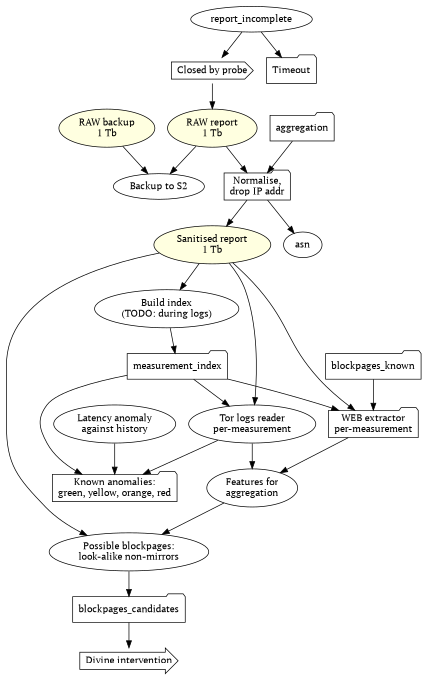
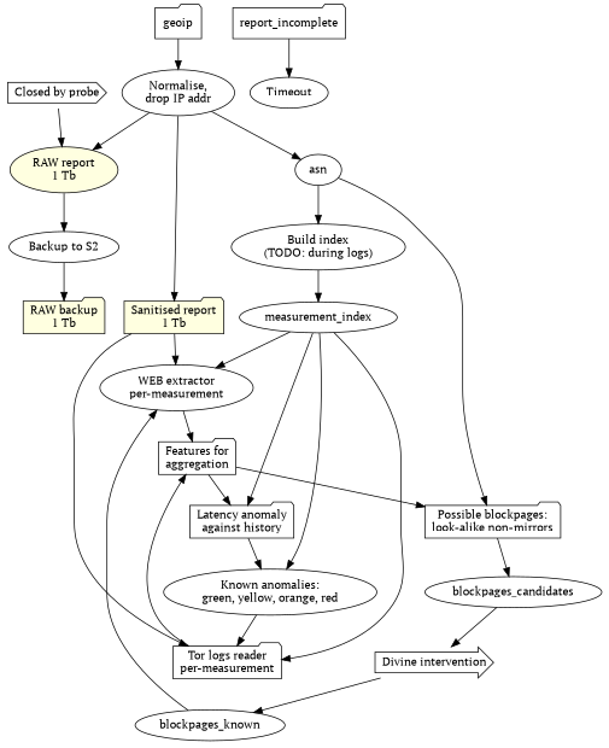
  digraph {
    fontname="PT Serif"
    node [fontname="PT Serif" shape=folder]
    edge [fontname="PT Serif"]
    n1 [fillcolor="#ffffe0" label="RAW report\n1 Tb" shape=ellipse style=filled]
-   n2 [fillcolor="#ffffe0" label="RAW backup\n1 Tb" shape=ellipse style=filled]
-   n3 [fillcolor="#ffffe0" label="Sanitised report\n1 Tb" shape=ellipse style=filled]
-   report_incomplete [shape=ellipse]
-   measurement_index
-   n6 [label="Features for\naggregation" shape=ellipse]
-   n7 [label="Known anomalies:\ngreen, yellow, orange, red"]
-   blockpages_candidates
-   blockpages_known
-   geoip [label=aggregation]
+   n2 [fillcolor="#ffffe0" label="RAW backup\n1 Tb" style=filled]
+   n3 [fillcolor="#ffffe0" label="Sanitised report\n1 Tb" style=filled]
+   report_incomplete
+   measurement_index [shape=ellipse]
+   n6 [label="Features for\naggregation"]
+   n7 [label="Known anomalies:\ngreen, yellow, orange, red" shape=ellipse]
+   blockpages_candidates [shape=ellipse]
+   blockpages_known [shape=ellipse]
+   geoip
    asn [shape=ellipse]
    n12 [label="Backup to S2" shape=""]
-   n13 [label="Normalise,\ndrop IP addr"]
+   n13 [label="Normalise,\ndrop IP addr" shape=""]
    n14 [label="Build index\n(TODO: during logs)" shape=""]
-   "Possible blockpages:\nlook-alike non-mirrors" [shape=""]
-   n16 [label="WEB extractor\nper-measurement"]
-   n17 [label="Tor logs reader\nper-measurement" shape=""]
+   "Possible blockpages:\nlook-alike non-mirrors"
+   n16 [label="WEB extractor\nper-measurement" shape=""]
+   n17 [label="Tor logs reader\nper-measurement"]
    "Closed by probe" [shape=cds]
-   Timeout
-   "Latency anomaly\nagainst history" [shape=""]
+   Timeout [shape=""]
+   "Latency anomaly\nagainst history"
    "Divine intervention" [shape=rarrow]
    subgraph sub_1 {
      report_incomplete
      measurement_index
      n6
      n7
      blockpages_candidates
      blockpages_known
      geoip
      asn
      subgraph sub_2 {
        n1
        n2
        n3
      }
    }
    n1 -> n12
-   n1 -> n13
-   n3 -> n14
-   n3 -> "Possible blockpages:\nlook-alike non-mirrors"
+   n13 -> n1
+   asn -> n14
+   asn -> "Possible blockpages:\nlook-alike non-mirrors"
    n3 -> n16
    n3 -> n17
-   report_incomplete -> "Closed by probe"
    report_incomplete -> Timeout
    measurement_index -> n7
    measurement_index -> n16
    measurement_index -> n17
+   measurement_index -> "Latency anomaly\nagainst history"
    n6 -> "Possible blockpages:\nlook-alike non-mirrors"
+   n6 -> "Latency anomaly\nagainst history"
    blockpages_candidates -> "Divine intervention"
    blockpages_known -> n16
    geoip -> n13
-   n2 -> n12
+   n12 -> n2
    n13 -> n3
    n13 -> asn
    n14 -> measurement_index
    "Possible blockpages:\nlook-alike non-mirrors" -> blockpages_candidates
    n16 -> n6
    n17 -> n6
-   n17 -> n7
+   n7 -> n17
    "Closed by probe" -> n1
    "Latency anomaly\nagainst history" -> n7
+   "Divine intervention" -> blockpages_known
  }
